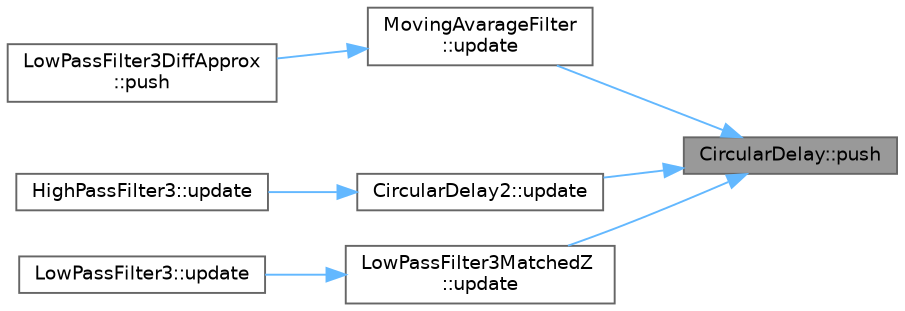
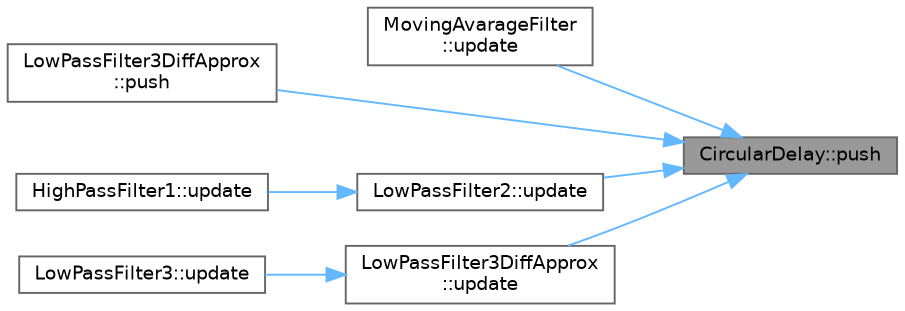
  digraph {
    rankdir=RL
    node [color=grey40 fillcolor=white fontname=Helvetica fontsize=10 shape=box style=filled]
    edge [color=steelblue1 dir=back fontname=Helvetica fontsize=10 labelfontname=Helvetica labelfontsize=10 style=solid]
    n1 [color=gray40 fillcolor=grey60 fontcolor=black height=0.2 label="CircularDelay::push" width=0.4]
    n2 [height=0.2 label="MovingAvarageFilter\l::update" width=0.4]
-   n3 [height=0.2 label="CircularDelay2::update" width=0.4]
-   n4 [height=0.2 label="LowPassFilter3MatchedZ\l::update" width=0.4]
+   n3 [height=0.2 label="LowPassFilter2::update" width=0.4]
+   n4 [height=0.2 label="LowPassFilter3DiffApprox\l::update" width=0.4]
    n5 [height=0.2 label="LowPassFilter3DiffApprox\l::push" width=0.4]
-   n6 [height=0.2 label="HighPassFilter3::update" width=0.4]
+   n6 [height=0.2 label="HighPassFilter1::update" width=0.4]
    n7 [height=0.2 label="LowPassFilter3::update" width=0.4]
    n1 -> n2
    n1 -> n3
    n1 -> n4
-   n2 -> n5
+   n1 -> n5
    n3 -> n6
    n4 -> n7
  }
